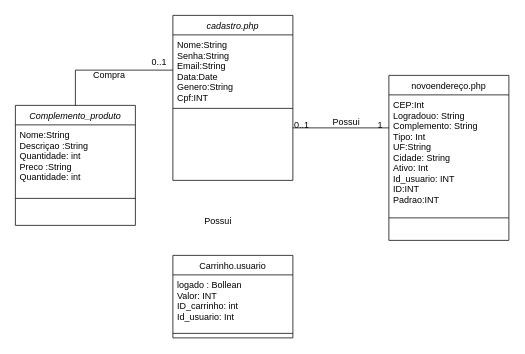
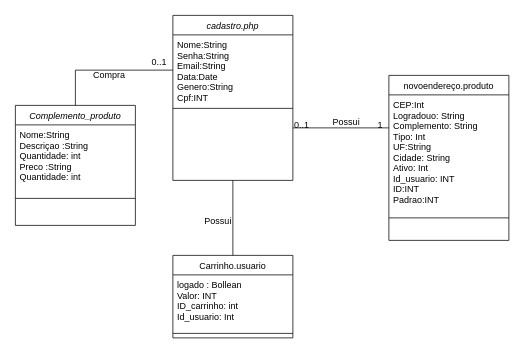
  <mxCell id="0" />
  <mxCell id="1" parent="0" />
  <mxCell id="2" value="cadastro.php" style="swimlane;fontStyle=2;align=center;verticalAlign=top;childLayout=stackLayout;horizontal=1;startSize=26;horizontalStack=0;resizeParent=1;resizeLast=0;collapsible=1;marginBottom=0;rounded=0;shadow=0;strokeWidth=1;" vertex="1" parent="1"><mxGeometry x="230" y="20" width="160" height="220" as="geometry"><mxRectangle x="230" y="140" width="160" height="26" as="alternateBounds" /></mxGeometry></mxCell>
  <mxCell id="3" value="Nome:String&#10;Senha:String&#10;Email:String&#10;Data:Date&#10;Genero:String&#10;Cpf:INT" style="text;align=left;verticalAlign=top;spacingLeft=4;spacingRight=4;overflow=hidden;rotatable=0;points=[[0,0.5],[1,0.5]];portConstraint=eastwest;" vertex="1" parent="2"><mxGeometry y="26" width="160" height="94" as="geometry" /></mxCell>
  <mxCell id="4" value="" style="line;html=1;strokeWidth=1;align=left;verticalAlign=middle;spacingTop=-1;spacingLeft=3;spacingRight=3;rotatable=0;labelPosition=right;points=[];portConstraint=eastwest;" vertex="1" parent="2"><mxGeometry y="120" width="160" height="8" as="geometry" /></mxCell>
  <mxCell id="5" value="Carrinho.usuario" style="swimlane;fontStyle=0;align=center;verticalAlign=top;childLayout=stackLayout;horizontal=1;startSize=26;horizontalStack=0;resizeParent=1;resizeLast=0;collapsible=1;marginBottom=0;rounded=0;shadow=0;strokeWidth=1;" vertex="1" parent="1"><mxGeometry x="230" y="340" width="160" height="110" as="geometry"><mxRectangle x="130" y="380" width="160" height="26" as="alternateBounds" /></mxGeometry></mxCell>
  <mxCell id="6" value="logado : Bollean&#10;Valor: INT&#10;ID_carrinho: int&#10;Id_usuario: Int" style="text;align=left;verticalAlign=top;spacingLeft=4;spacingRight=4;overflow=hidden;rotatable=0;points=[[0,0.5],[1,0.5]];portConstraint=eastwest;rounded=0;shadow=0;html=0;" vertex="1" parent="5"><mxGeometry y="26" width="160" height="74" as="geometry" /></mxCell>
  <mxCell id="7" value="" style="line;html=1;strokeWidth=1;align=left;verticalAlign=middle;spacingTop=-1;spacingLeft=3;spacingRight=3;rotatable=0;labelPosition=right;points=[];portConstraint=eastwest;" vertex="1" parent="5"><mxGeometry y="100" width="160" height="8" as="geometry" /></mxCell>
- <mxCell id="8" value="novoendereço.php" style="swimlane;fontStyle=0;align=center;verticalAlign=top;childLayout=stackLayout;horizontal=1;startSize=26;horizontalStack=0;resizeParent=1;resizeLast=0;collapsible=1;marginBottom=0;rounded=0;shadow=0;strokeWidth=1;" vertex="1" parent="1"><mxGeometry x="518" y="100" width="160" height="220" as="geometry"><mxRectangle x="550" y="140" width="160" height="26" as="alternateBounds" /></mxGeometry></mxCell>
+ <mxCell id="8" value="novoendereço.produto" style="swimlane;fontStyle=0;align=center;verticalAlign=top;childLayout=stackLayout;horizontal=1;startSize=26;horizontalStack=0;resizeParent=1;resizeLast=0;collapsible=1;marginBottom=0;rounded=0;shadow=0;strokeWidth=1;" vertex="1" parent="1"><mxGeometry x="518" y="100" width="160" height="220" as="geometry"><mxRectangle x="550" y="140" width="160" height="26" as="alternateBounds" /></mxGeometry></mxCell>
  <mxCell id="9" value="CEP:Int&#10;Logradouo: String&#10;Complemento: String&#10;Tipo: Int&#10;UF:String&#10;Cidade: String&#10;Ativo: Int&#10;Id_usuario: INT&#10;ID:INT&#10;Padrao:INT&#10;" style="text;align=left;verticalAlign=top;spacingLeft=4;spacingRight=4;overflow=hidden;rotatable=0;points=[[0,0.5],[1,0.5]];portConstraint=eastwest;rounded=0;shadow=0;html=0;" vertex="1" parent="8"><mxGeometry y="26" width="160" height="154" as="geometry" /></mxCell>
  <mxCell id="10" value="" style="line;html=1;strokeWidth=1;align=left;verticalAlign=middle;spacingTop=-1;spacingLeft=3;spacingRight=3;rotatable=0;labelPosition=right;points=[];portConstraint=eastwest;" vertex="1" parent="8"><mxGeometry y="180" width="160" height="20" as="geometry" /></mxCell>
  <mxCell id="11" value="" style="endArrow=none;shadow=0;strokeWidth=1;rounded=0;endFill=1;edgeStyle=elbowEdgeStyle;elbow=vertical;" edge="1" parent="1" source="2" target="8"><mxGeometry x="0.5" y="41" relative="1" as="geometry"><mxPoint x="390" y="172" as="sourcePoint" /><mxPoint x="550" y="172" as="targetPoint" /><mxPoint x="-40" y="32" as="offset" /></mxGeometry></mxCell>
  <mxCell id="12" value="0..1" style="resizable=0;align=left;verticalAlign=bottom;labelBackgroundColor=none;fontSize=12;" connectable="0" vertex="1" parent="11"><mxGeometry x="-1" relative="1" as="geometry"><mxPoint y="4" as="offset" /></mxGeometry></mxCell>
  <mxCell id="13" value="1" style="resizable=0;align=right;verticalAlign=bottom;labelBackgroundColor=none;fontSize=12;" connectable="0" vertex="1" parent="11"><mxGeometry x="1" relative="1" as="geometry"><mxPoint x="-7" y="4" as="offset" /></mxGeometry></mxCell>
  <mxCell id="14" value="Possui" style="text;html=1;resizable=0;points=[];;align=center;verticalAlign=middle;labelBackgroundColor=none;rounded=0;shadow=0;strokeWidth=1;fontSize=12;" vertex="1" connectable="0" parent="11"><mxGeometry x="0.5" y="49" relative="1" as="geometry"><mxPoint x="-26" y="40" as="offset" /></mxGeometry></mxCell>
+ <mxCell id="15" value="" style="endArrow=none;html=1;rounded=0;entryX=0.5;entryY=1;entryDx=0;entryDy=0;exitX=0.5;exitY=0;exitDx=0;exitDy=0;" edge="1" parent="1" source="5" target="2"><mxGeometry width="50" height="50" relative="1" as="geometry"><mxPoint x="360" y="310" as="sourcePoint" /><mxPoint x="360" y="370" as="targetPoint" /></mxGeometry></mxCell>
  <mxCell id="16" value="Possui" style="text;html=1;align=center;verticalAlign=middle;resizable=0;points=[];autosize=1;strokeColor=none;fillColor=none;" vertex="1" parent="1"><mxGeometry x="260" y="280" width="60" height="30" as="geometry" /></mxCell>
  <mxCell id="17" value="Complemento_produto" style="swimlane;fontStyle=2;align=center;verticalAlign=top;childLayout=stackLayout;horizontal=1;startSize=26;horizontalStack=0;resizeParent=1;resizeLast=0;collapsible=1;marginBottom=0;rounded=0;shadow=0;strokeWidth=1;" vertex="1" parent="1"><mxGeometry x="20" y="140" width="160" height="160" as="geometry"><mxRectangle x="230" y="140" width="160" height="26" as="alternateBounds" /></mxGeometry></mxCell>
  <mxCell id="18" value="Nome:String&#10;Descriçao :String&#10;Quantidade: int&#10;Preco :String&#10;Quantidade: int" style="text;align=left;verticalAlign=top;spacingLeft=4;spacingRight=4;overflow=hidden;rotatable=0;points=[[0,0.5],[1,0.5]];portConstraint=eastwest;" vertex="1" parent="17"><mxGeometry y="26" width="160" height="94" as="geometry" /></mxCell>
  <mxCell id="19" value="" style="line;html=1;strokeWidth=1;align=left;verticalAlign=middle;spacingTop=-1;spacingLeft=3;spacingRight=3;rotatable=0;labelPosition=right;points=[];portConstraint=eastwest;" vertex="1" parent="17"><mxGeometry y="120" width="160" height="8" as="geometry" /></mxCell>
  <mxCell id="20" value="" style="endArrow=none;html=1;rounded=0;entryX=0;entryY=0.5;entryDx=0;entryDy=0;exitX=0.5;exitY=0;exitDx=0;exitDy=0;" edge="1" parent="1" source="17" target="3"><mxGeometry width="50" height="50" relative="1" as="geometry"><mxPoint x="320" y="350" as="sourcePoint" /><mxPoint x="320" y="190" as="targetPoint" /><Array as="points"><mxPoint x="100" y="93" /></Array></mxGeometry></mxCell>
  <mxCell id="21" value="Compra" style="text;html=1;align=center;verticalAlign=middle;resizable=0;points=[];autosize=1;strokeColor=none;fillColor=none;" vertex="1" parent="1"><mxGeometry x="110" y="85" width="70" height="30" as="geometry" /></mxCell>
  <mxCell id="22" value="0..1" style="resizable=0;align=left;verticalAlign=bottom;labelBackgroundColor=none;fontSize=12;" connectable="0" vertex="1" parent="1"><mxGeometry x="200" y="90" as="geometry" /></mxCell>
